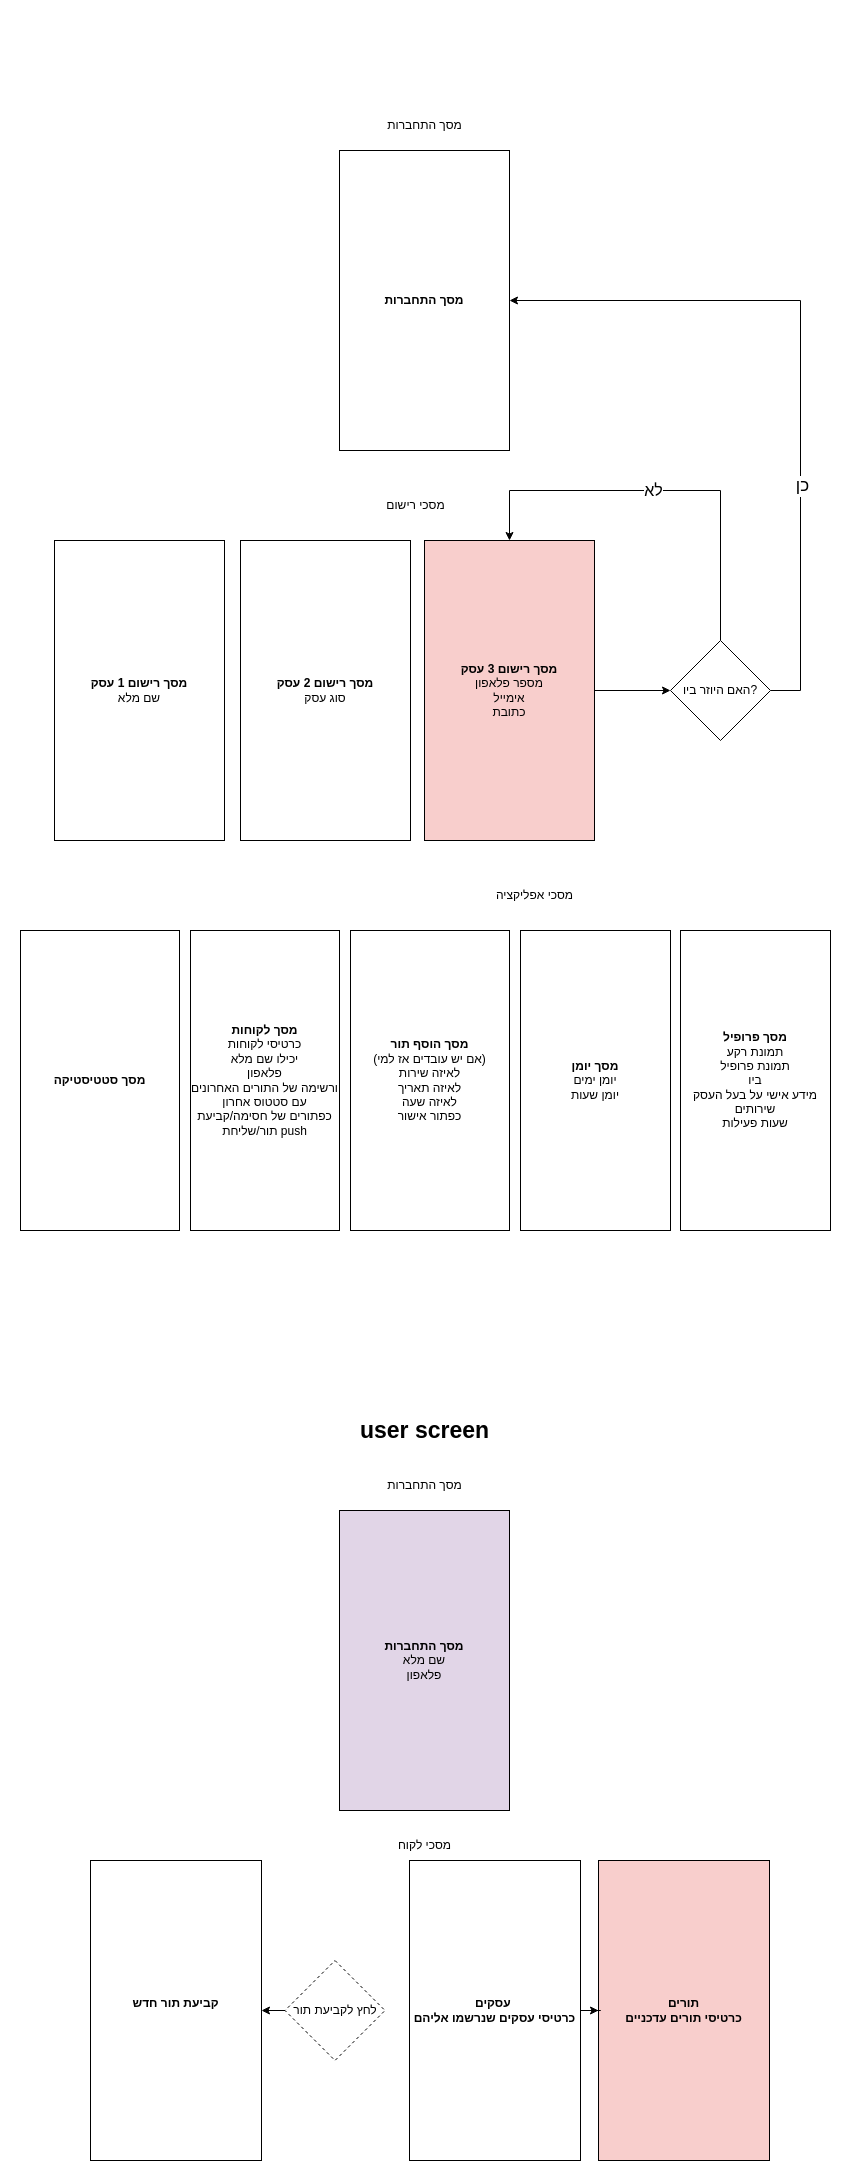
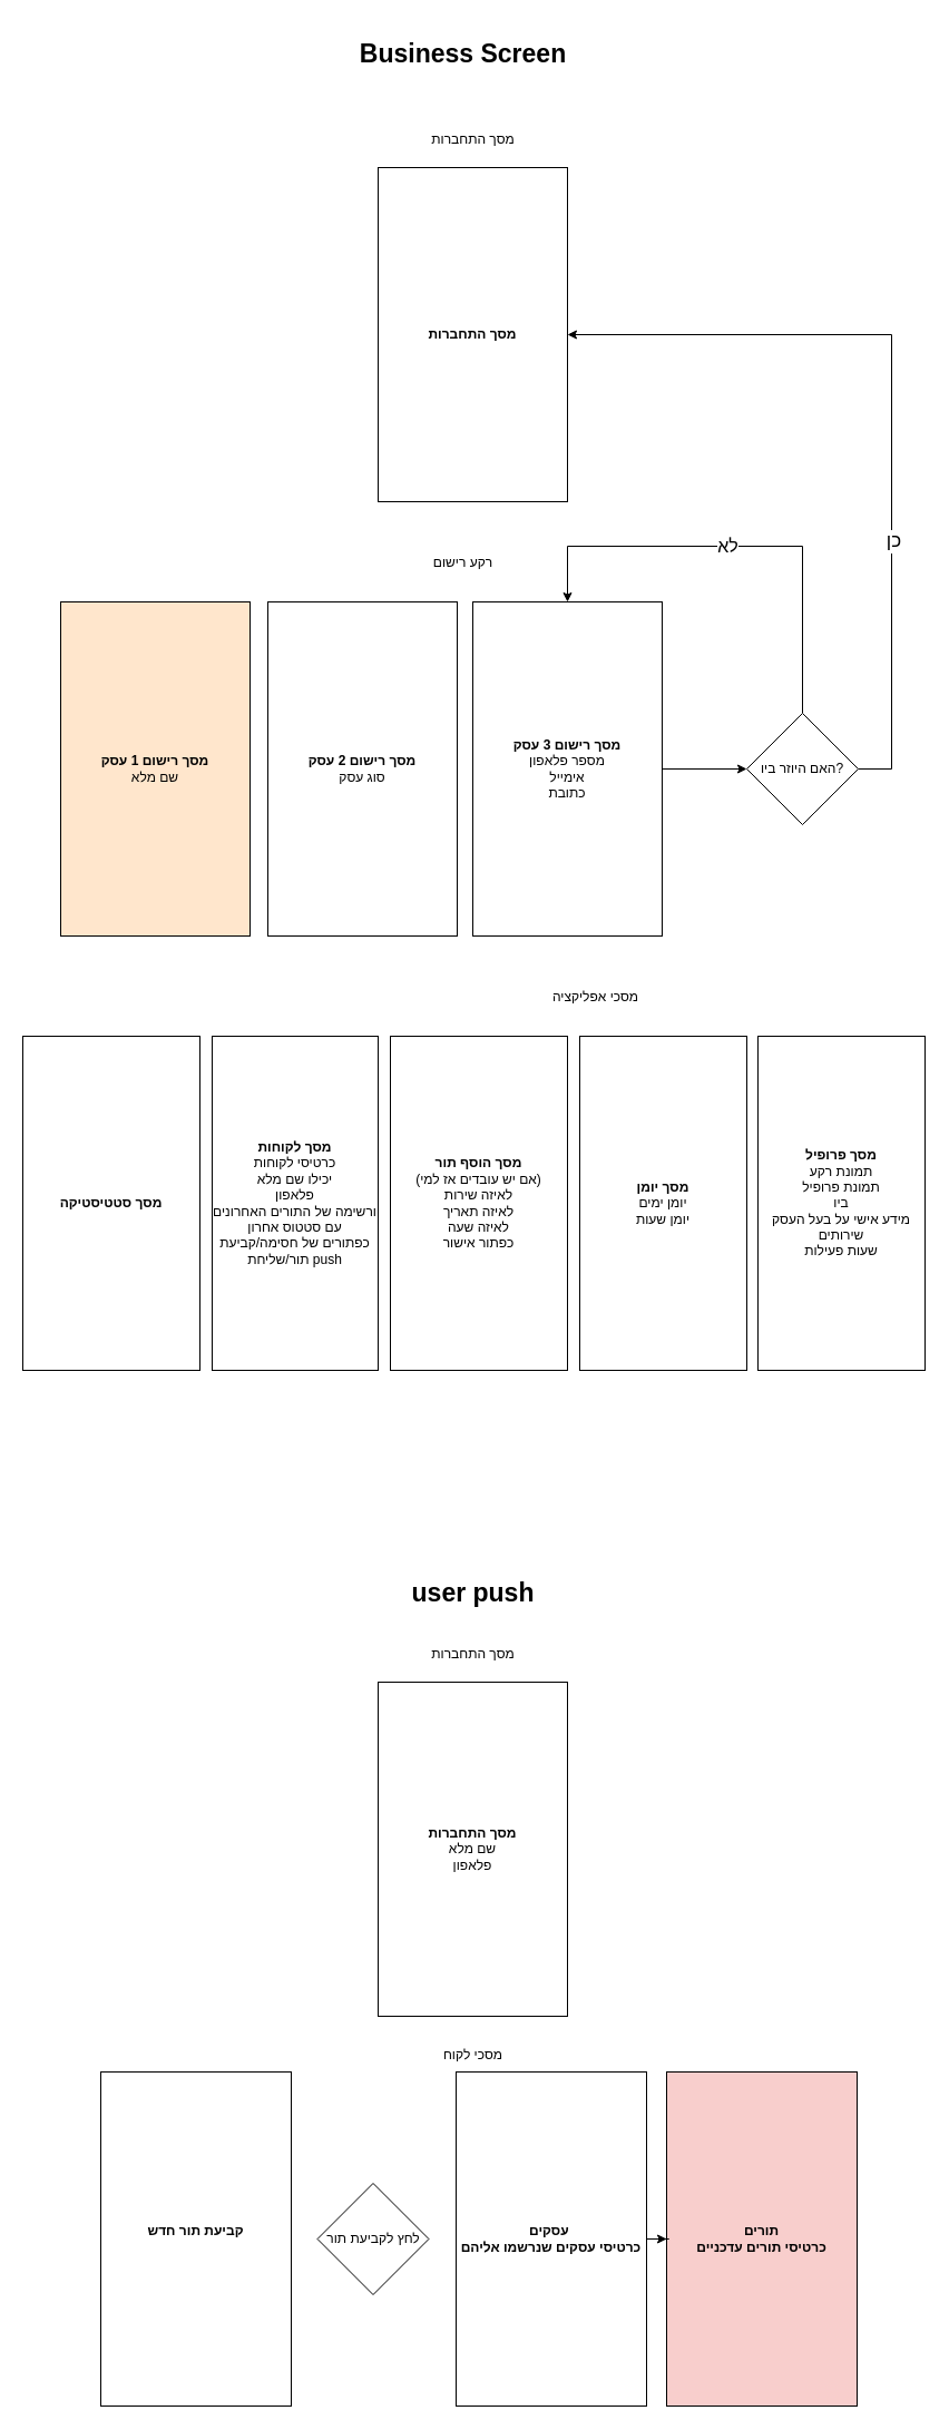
  <mxCell id="0" />
  <mxCell id="1" parent="0" />
  <mxCell id="2" value="&lt;b&gt;מסך התחברות&lt;/b&gt;" style="rounded=0;whiteSpace=wrap;html=1;rotation=0;align=center;" vertex="1" parent="1"><mxGeometry x="339" y="150" width="170" height="300" as="geometry" /></mxCell>
  <mxCell id="3" value="מסך התחברות" style="text;html=1;align=center;verticalAlign=middle;resizable=0;points=[];autosize=1;strokeColor=none;fillColor=none;" vertex="1" parent="1"><mxGeometry x="374" y="110" width="100" height="30" as="geometry" /></mxCell>
- <mxCell id="5" value="&lt;span style=&quot;border-color: var(--border-color);&quot;&gt;&lt;b&gt;מסך רישום 1 עסק&lt;/b&gt;&lt;br&gt;שם מלא&lt;br&gt;&lt;/span&gt;" style="rounded=0;whiteSpace=wrap;html=1;rotation=0;align=center;" vertex="1" parent="1"><mxGeometry x="54" y="540" width="170" height="300" as="geometry" /></mxCell>
- <mxCell id="6" value="מסכי רישום" style="text;html=1;align=center;verticalAlign=middle;resizable=0;points=[];autosize=1;strokeColor=none;fillColor=none;" vertex="1" parent="1"><mxGeometry x="375" y="490" width="80" height="30" as="geometry" /></mxCell>
+ <mxCell id="4" value="&lt;p style=&quot;line-height: 140%;&quot;&gt;&lt;font style=&quot;font-size: 23px;&quot;&gt;&lt;b&gt;Business Screen&lt;/b&gt;&lt;/font&gt;&lt;/p&gt;" style="text;html=1;align=center;verticalAlign=middle;resizable=0;points=[];autosize=1;strokeColor=none;fillColor=none;" vertex="1" parent="1"><mxGeometry x="310" width="210" height="60" as="geometry" y="20" /></mxCell>
+ <mxCell id="5" value="&lt;span style=&quot;border-color: var(--border-color);&quot;&gt;&lt;b&gt;מסך רישום 1 עסק&lt;/b&gt;&lt;br&gt;שם מלא&lt;br&gt;&lt;/span&gt;" style="rounded=0;whiteSpace=wrap;html=1;rotation=0;align=center;fillColor=#ffe6cc;" vertex="1" parent="1"><mxGeometry x="54" y="540" width="170" height="300" as="geometry" /></mxCell>
+ <mxCell id="6" value="רקע רישום" style="text;html=1;align=center;verticalAlign=middle;resizable=0;points=[];autosize=1;strokeColor=none;fillColor=none;" vertex="1" parent="1"><mxGeometry x="375" y="490" width="80" height="30" as="geometry" /></mxCell>
  <mxCell id="7" value="&lt;b&gt;מסך רישום 2 עסק&lt;/b&gt;&lt;br&gt;סוג עסק" style="rounded=0;whiteSpace=wrap;html=1;rotation=0;align=center;" vertex="1" parent="1"><mxGeometry x="240" y="540" width="170" height="300" as="geometry" /></mxCell>
  <mxCell id="8" style="edgeStyle=orthogonalEdgeStyle;rounded=0;orthogonalLoop=1;jettySize=auto;html=1;" edge="1" parent="1" source="9" target="14"><mxGeometry relative="1" as="geometry" /></mxCell>
- <mxCell id="9" value="&lt;b&gt;מסך רישום 3 עסק&lt;/b&gt;&lt;br&gt;מספר פלאפון&lt;br&gt;אימייל&lt;br&gt;כתובת" style="rounded=0;whiteSpace=wrap;html=1;rotation=0;align=center;fillColor=#f8cecc;" vertex="1" parent="1"><mxGeometry x="424" y="540" width="170" height="300" as="geometry" /></mxCell>
+ <mxCell id="9" value="&lt;b&gt;מסך רישום 3 עסק&lt;/b&gt;&lt;br&gt;מספר פלאפון&lt;br&gt;אימייל&lt;br&gt;כתובת" style="rounded=0;whiteSpace=wrap;html=1;rotation=0;align=center;" vertex="1" parent="1"><mxGeometry x="424" y="540" width="170" height="300" as="geometry" /></mxCell>
  <mxCell id="10" style="edgeStyle=orthogonalEdgeStyle;rounded=0;orthogonalLoop=1;jettySize=auto;html=1;entryX=0.5;entryY=0;entryDx=0;entryDy=0;exitX=0.5;exitY=0;exitDx=0;exitDy=0;" edge="1" parent="1" source="14" target="9"><mxGeometry relative="1" as="geometry"><Array as="points"><mxPoint x="720" y="490" /><mxPoint x="509" y="490" /></Array></mxGeometry></mxCell>
  <mxCell id="11" value="&lt;font style=&quot;font-size: 16px;&quot;&gt;לא&lt;/font&gt;" style="edgeLabel;html=1;align=center;verticalAlign=middle;resizable=0;points=[];" vertex="1" connectable="0" parent="10"><mxGeometry x="0.061" y="-1" relative="1" as="geometry"><mxPoint as="offset" /></mxGeometry></mxCell>
  <mxCell id="12" style="edgeStyle=orthogonalEdgeStyle;rounded=0;orthogonalLoop=1;jettySize=auto;html=1;entryX=1;entryY=0.5;entryDx=0;entryDy=0;exitX=1;exitY=0.5;exitDx=0;exitDy=0;" edge="1" parent="1" source="14" target="2"><mxGeometry relative="1" as="geometry"><Array as="points"><mxPoint x="800" y="690" /><mxPoint x="800" y="300" /></Array></mxGeometry></mxCell>
  <mxCell id="13" value="&lt;font style=&quot;font-size: 17px;&quot;&gt;כן&lt;/font&gt;" style="edgeLabel;html=1;align=center;verticalAlign=middle;resizable=0;points=[];" vertex="1" connectable="0" parent="12"><mxGeometry x="-0.339" y="-1" relative="1" as="geometry"><mxPoint as="offset" /></mxGeometry></mxCell>
  <mxCell id="14" value="האם היוזר ביו?" style="rhombus;whiteSpace=wrap;html=1;" vertex="1" parent="1"><mxGeometry x="670" y="640" width="100" height="100" as="geometry" /></mxCell>
  <mxCell id="15" value="&lt;span style=&quot;border-color: var(--border-color);&quot;&gt;&lt;b&gt;מסך פרופיל&lt;/b&gt;&lt;br&gt;תמונת רקע&lt;br&gt;תמונת פרופיל&lt;br&gt;ביו&lt;br&gt;מידע אישי על בעל העסק&lt;br&gt;שירותים&lt;br&gt;שעות פעילות&lt;br&gt;&lt;/span&gt;" style="rounded=0;whiteSpace=wrap;html=1;rotation=0;align=center;" vertex="1" parent="1"><mxGeometry x="680" y="930" width="150" height="300" as="geometry" /></mxCell>
  <mxCell id="16" value="מסכי אפליקציה" style="text;html=1;align=center;verticalAlign=middle;resizable=0;points=[];autosize=1;strokeColor=none;fillColor=none;" vertex="1" parent="1"><mxGeometry x="479" y="880" width="110" height="30" as="geometry" /></mxCell>
  <mxCell id="17" value="&lt;b&gt;מסך יומן&lt;/b&gt;&lt;br&gt;יומן ימים&lt;br&gt;יומן שעות" style="rounded=0;whiteSpace=wrap;html=1;rotation=0;align=center;" vertex="1" parent="1"><mxGeometry x="520" y="930" width="150" height="300" as="geometry" /></mxCell>
  <mxCell id="18" value="&lt;b&gt;מסך הוסף תור&lt;/b&gt;&lt;br&gt;(אם יש עובדים אז למי)&lt;br&gt;לאיזה שירות&lt;br&gt;לאיזה תאריך&lt;br&gt;לאיזה שעה&lt;br&gt;כפתור אישור" style="rounded=0;whiteSpace=wrap;html=1;rotation=0;align=center;" vertex="1" parent="1"><mxGeometry x="350" y="930" width="159" height="300" as="geometry" /></mxCell>
  <mxCell id="19" value="&lt;b&gt;מסך לקוחות&lt;/b&gt;&lt;br&gt;כרטיסי לקוחות&lt;br&gt;יכילו שם מלא&lt;br&gt;פלאפון&lt;br&gt;ורשימה של התורים האחרונים עם סטטוס אחרון&lt;br&gt;כפתורים של חסימה/קביעת תור/שליחת push" style="rounded=0;whiteSpace=wrap;html=1;rotation=0;align=center;" vertex="1" parent="1"><mxGeometry x="190" y="930" width="149" height="300" as="geometry" /></mxCell>
  <mxCell id="20" value="&lt;b&gt;מסך סטטיסטיקה&lt;br&gt;&lt;/b&gt;" style="rounded=0;whiteSpace=wrap;html=1;rotation=0;align=center;" vertex="1" parent="1"><mxGeometry x="20" y="930" width="159" height="300" as="geometry" /></mxCell>
- <mxCell id="21" value="&lt;font style=&quot;font-size: 23px;&quot;&gt;&lt;b&gt;user screen&lt;/b&gt;&lt;/font&gt;" style="text;html=1;align=center;verticalAlign=middle;resizable=0;points=[];autosize=1;strokeColor=none;fillColor=none;" vertex="1" parent="1"><mxGeometry x="349" y="1410" width="150" height="40" as="geometry" /></mxCell>
- <mxCell id="22" value="&lt;b&gt;מסך התחברות&lt;/b&gt;&lt;br&gt;שם מלא&lt;br&gt;פלאפון" style="rounded=0;whiteSpace=wrap;html=1;rotation=0;align=center;fillColor=#e1d5e7;" vertex="1" parent="1"><mxGeometry x="339" y="1510" width="170" height="300" as="geometry" /></mxCell>
+ <mxCell id="21" value="&lt;font style=&quot;font-size: 23px;&quot;&gt;&lt;b&gt;user push&lt;/b&gt;&lt;/font&gt;" style="text;html=1;align=center;verticalAlign=middle;resizable=0;points=[];autosize=1;strokeColor=none;fillColor=none;" vertex="1" parent="1"><mxGeometry x="349" y="1410" width="150" height="40" as="geometry" /></mxCell>
+ <mxCell id="22" value="&lt;b&gt;מסך התחברות&lt;/b&gt;&lt;br&gt;שם מלא&lt;br&gt;פלאפון" style="rounded=0;whiteSpace=wrap;html=1;rotation=0;align=center;" vertex="1" parent="1"><mxGeometry x="339" y="1510" width="170" height="300" as="geometry" /></mxCell>
  <mxCell id="23" value="מסך התחברות" style="text;html=1;align=center;verticalAlign=middle;resizable=0;points=[];autosize=1;strokeColor=none;fillColor=none;" vertex="1" parent="1"><mxGeometry x="374" y="1470" width="100" height="30" as="geometry" /></mxCell>
  <mxCell id="24" value="&lt;b&gt;תורים&lt;br&gt;כרטיסי תורים עדכניים&lt;br&gt;&lt;/b&gt;" style="rounded=0;whiteSpace=wrap;html=1;rotation=0;align=center;fillColor=#f8cecc;" vertex="1" parent="1"><mxGeometry x="598" y="1860" width="171" height="300" as="geometry" /></mxCell>
  <mxCell id="25" value="מסכי לקוח" style="text;html=1;align=center;verticalAlign=middle;resizable=0;points=[];autosize=1;strokeColor=none;fillColor=none;" vertex="1" parent="1"><mxGeometry x="384" y="1830" width="80" height="30" as="geometry" /></mxCell>
  <mxCell id="26" value="" style="edgeStyle=orthogonalEdgeStyle;rounded=0;orthogonalLoop=1;jettySize=auto;html=1;" edge="1" parent="1" source="27" target="24"><mxGeometry relative="1" as="geometry" /></mxCell>
  <mxCell id="27" value="&lt;b&gt;עסקים&amp;nbsp;&lt;br&gt;כרטיסי עסקים שנרשמו אליהם&lt;br&gt;&lt;/b&gt;" style="rounded=0;whiteSpace=wrap;html=1;rotation=0;align=center;" vertex="1" parent="1"><mxGeometry x="409" y="1860" width="171" height="300" as="geometry" /></mxCell>
  <mxCell id="28" value="&lt;b&gt;קביעת תור חדש&lt;br&gt;&lt;br&gt;&lt;/b&gt;" style="rounded=0;whiteSpace=wrap;html=1;rotation=0;align=center;" vertex="1" parent="1"><mxGeometry x="90" y="1860" width="171" height="300" as="geometry" /></mxCell>
- <mxCell id="29" value="" style="edgeStyle=orthogonalEdgeStyle;rounded=0;orthogonalLoop=1;jettySize=auto;html=1;" edge="1" parent="1" source="30" target="28"><mxGeometry relative="1" as="geometry" /></mxCell>
- <mxCell id="30" value="לחץ לקביעת תור" style="rhombus;whiteSpace=wrap;html=1;dashed=1;" vertex="1" parent="1"><mxGeometry x="284.5" y="1960" width="100" height="100" as="geometry" /></mxCell>
+ <mxCell id="30" value="לחץ לקביעת תור" style="rhombus;whiteSpace=wrap;html=1;" vertex="1" parent="1"><mxGeometry x="284.5" y="1960" width="100" height="100" as="geometry" /></mxCell>
